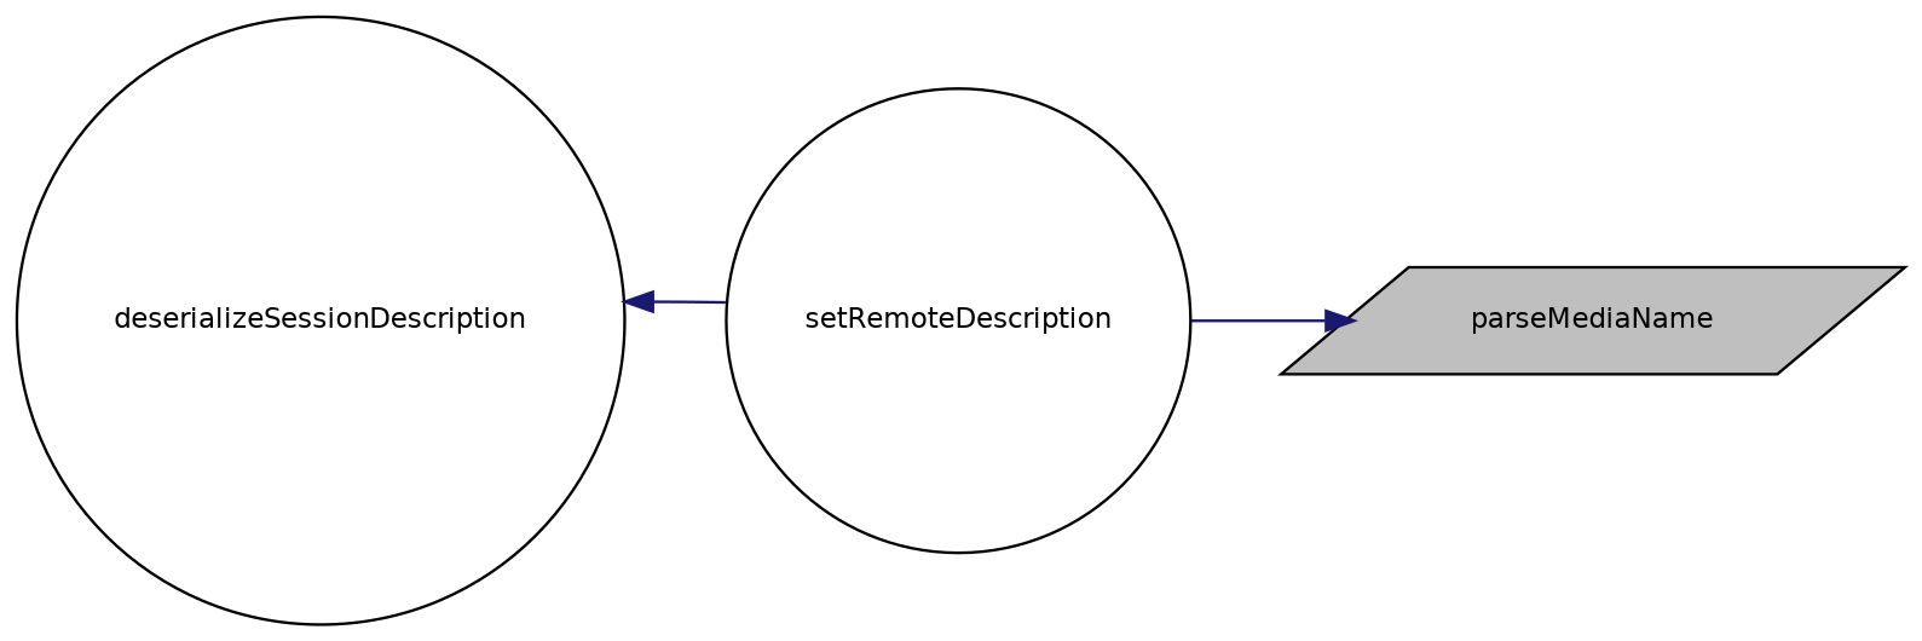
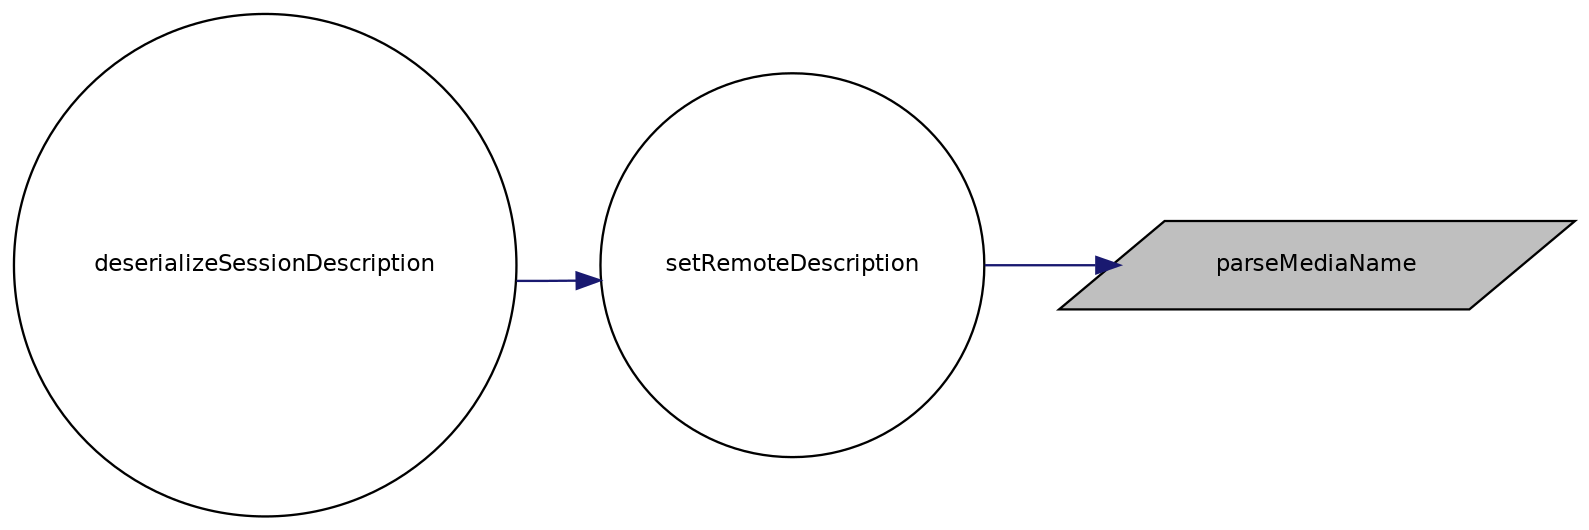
  digraph {
    rankdir=RL
    node [color=black fillcolor=white fontname=Helvetica fontsize=10 shape=circle style=filled]
    edge [color=midnightblue dir=back fontname=Helvetica fontsize=10 labelfontname=Helvetica labelfontsize=10 style=solid]
    n1 [fillcolor=grey75 fontcolor=black height=0.2 label=parseMediaName shape=parallelogram width=0.4]
    n2 [height=0.2 label=setRemoteDescription width=0.4]
    n3 [height=0.2 label=deserializeSessionDescription width=0.4]
    n1 -> n2
-   n3 -> n2
+   n2 -> n3
  }
